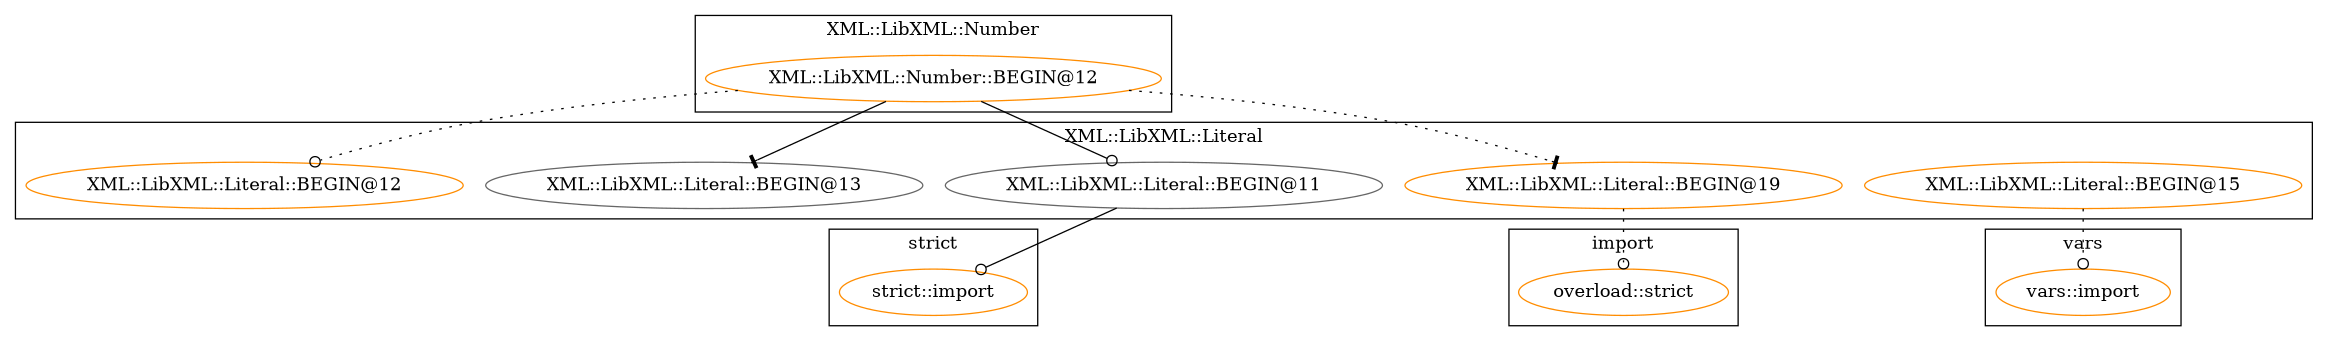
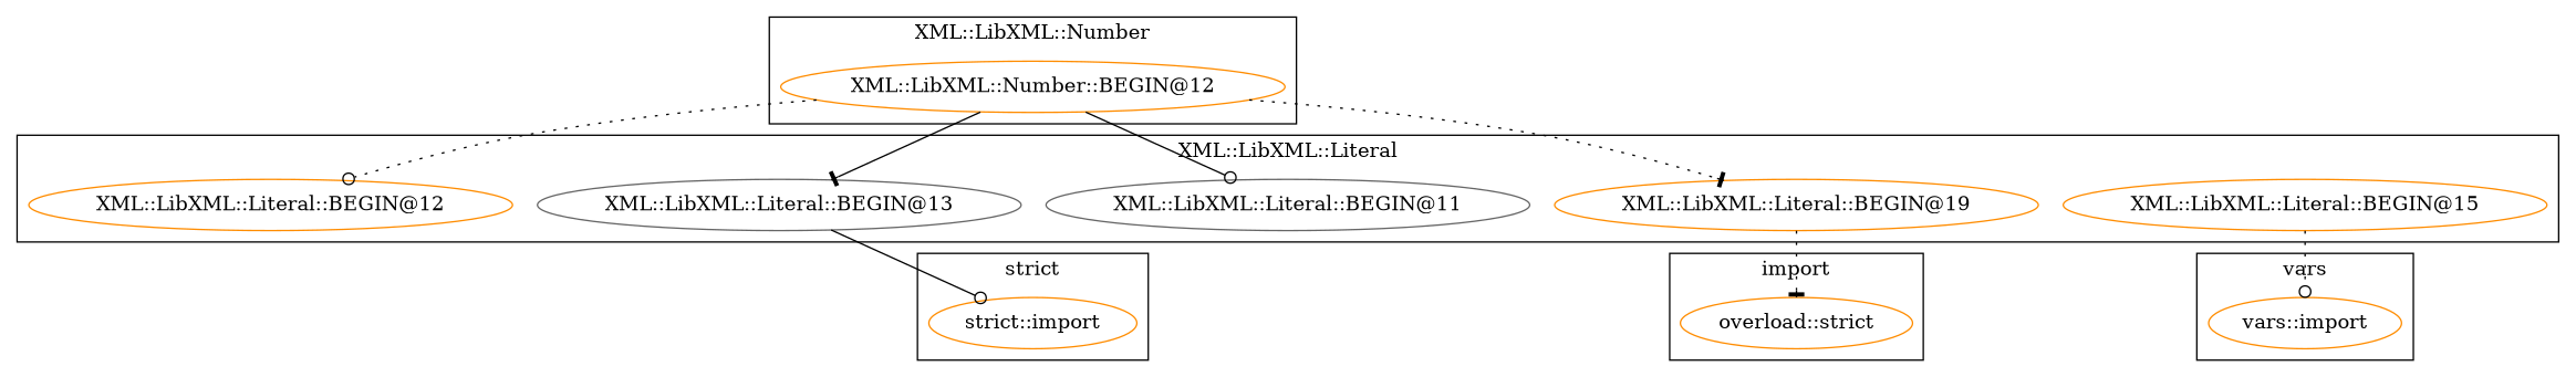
  digraph {
    node [color=darkorange]
    edge [arrowhead=odot style=dotted]
    "XML::LibXML::Literal::BEGIN@11" [color=gray40]
    "XML::LibXML::Literal::BEGIN@19"
    "XML::LibXML::Literal::BEGIN@12"
    "XML::LibXML::Literal::BEGIN@15"
    "XML::LibXML::Literal::BEGIN@13" [color=gray40]
    "vars::import"
    "XML::LibXML::Number::BEGIN@12"
    "strict::import"
    n9 [label="overload::strict"]
    subgraph cluster_1 {
      label="XML::LibXML::Literal"
      "XML::LibXML::Literal::BEGIN@11"
      "XML::LibXML::Literal::BEGIN@19"
      "XML::LibXML::Literal::BEGIN@12"
      "XML::LibXML::Literal::BEGIN@15"
      "XML::LibXML::Literal::BEGIN@13"
    }
    subgraph cluster_2 {
      label=vars
      "vars::import"
    }
    subgraph cluster_3 {
      label="XML::LibXML::Number"
      "XML::LibXML::Number::BEGIN@12"
    }
    subgraph cluster_4 {
      label="strict"
      "strict::import"
    }
    subgraph cluster_5 {
      label=import
      n9
    }
-   "XML::LibXML::Literal::BEGIN@19" -> n9
+   "XML::LibXML::Literal::BEGIN@19" -> n9 [arrowhead=tee]
    "XML::LibXML::Literal::BEGIN@15" -> "vars::import"
-   "XML::LibXML::Literal::BEGIN@11" -> "strict::import" [style=solid]
+   "XML::LibXML::Literal::BEGIN@13" -> "strict::import" [style=solid]
    "XML::LibXML::Number::BEGIN@12" -> "XML::LibXML::Literal::BEGIN@11" [style=solid]
    "XML::LibXML::Number::BEGIN@12" -> "XML::LibXML::Literal::BEGIN@19" [arrowhead=tee]
    "XML::LibXML::Number::BEGIN@12" -> "XML::LibXML::Literal::BEGIN@12"
    "XML::LibXML::Number::BEGIN@12" -> "XML::LibXML::Literal::BEGIN@13" [arrowhead=tee style=solid]
  }
